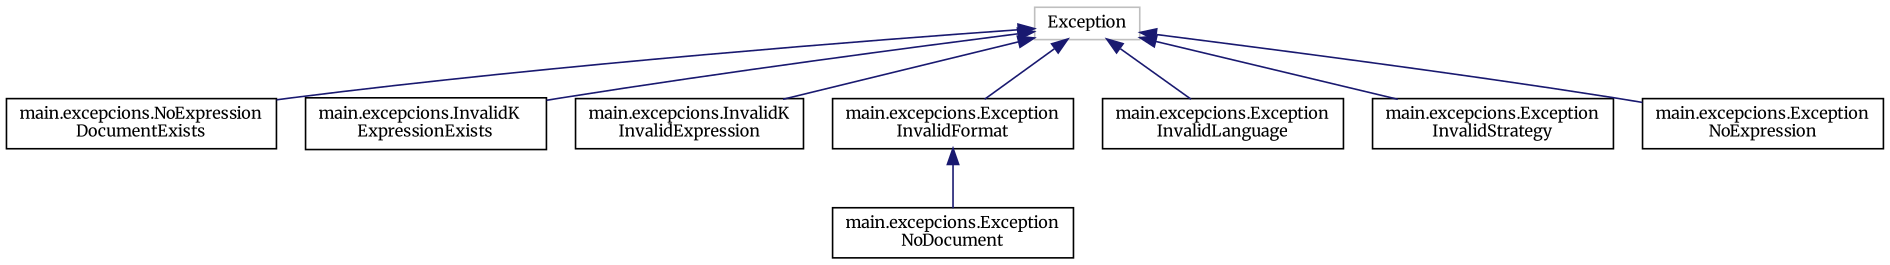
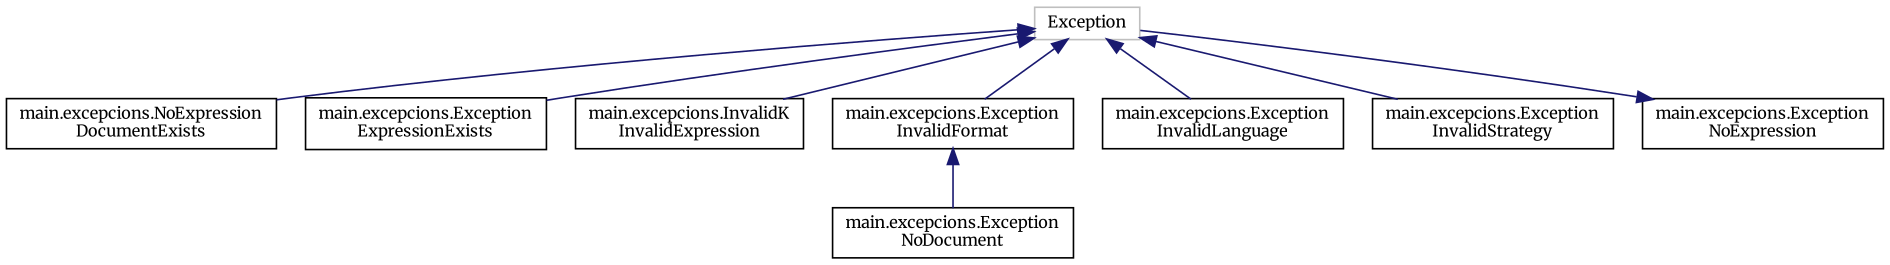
  digraph {
    fontname=Merriweather
    rankdir=TB
    node [color=black fillcolor=white fontname=Merriweather fontsize=10 shape=record style=filled]
    edge [color=midnightblue dir=back fontname=Merriweather fontsize=10 labelfontname=FreeSans labelfontsize=10 style=solid]
    n1 [color=grey75 height=0.2 label=Exception width=0.4]
    n2 [height=0.2 label="main.excepcions.NoExpression\lDocumentExists" width=0.4]
-   n3 [height=0.2 label="main.excepcions.InvalidK\lExpressionExists" width=0.4]
+   n3 [height=0.2 label="main.excepcions.Exception\lExpressionExists" width=0.4]
    n4 [height=0.2 label="main.excepcions.InvalidK\lInvalidExpression" width=0.4]
    n5 [height=0.2 label="main.excepcions.Exception\lInvalidFormat" width=0.4]
    n6 [height=0.2 label="main.excepcions.Exception\lInvalidLanguage" width=0.4]
    n7 [height=0.2 label="main.excepcions.Exception\lInvalidStrategy" width=0.4]
    n8 [height=0.2 label="main.excepcions.Exception\lNoExpression" width=0.4]
    n9 [height=0.2 label="main.excepcions.Exception\lNoDocument" width=0.4]
    n1 -> n2
    n1 -> n3
    n1 -> n4
    n1 -> n5
    n1 -> n6
    n1 -> n7
-   n1 -> n8
+   n8 -> n1
    n5 -> n9
  }
